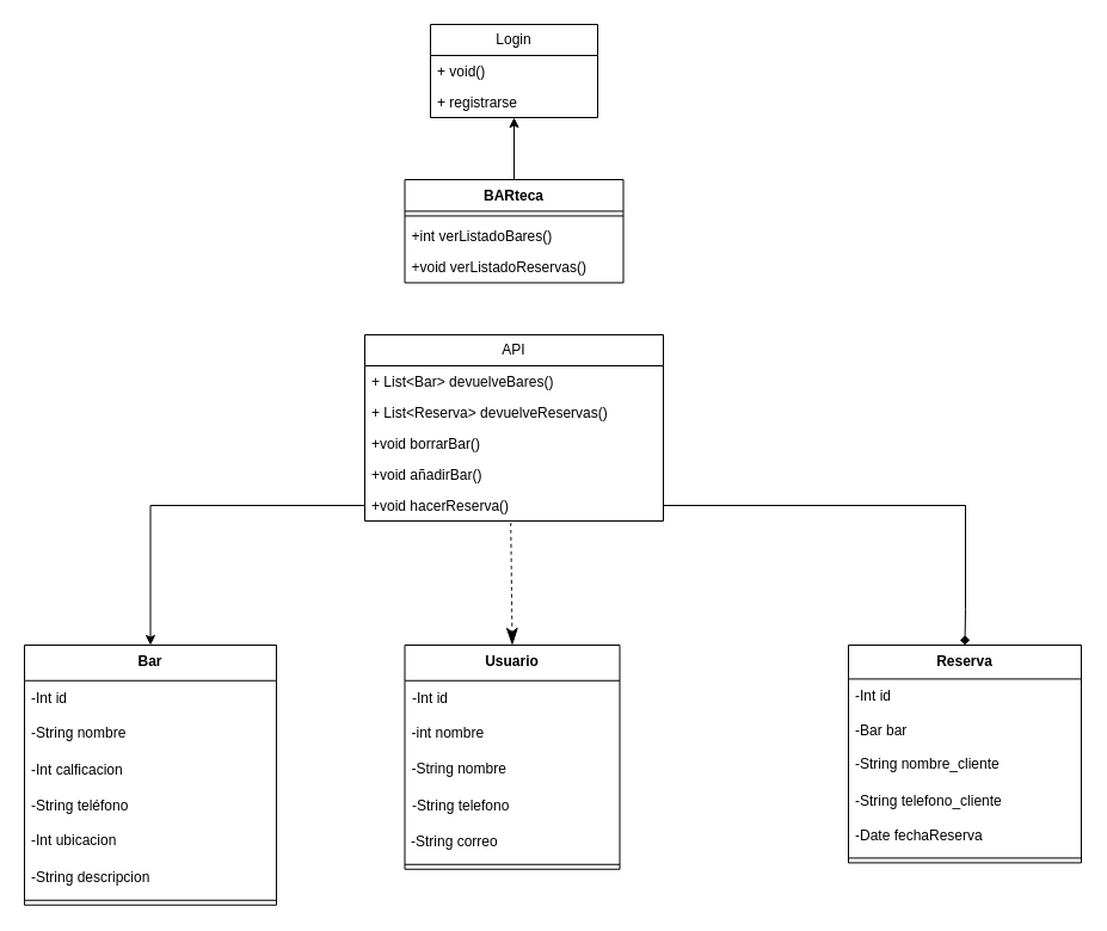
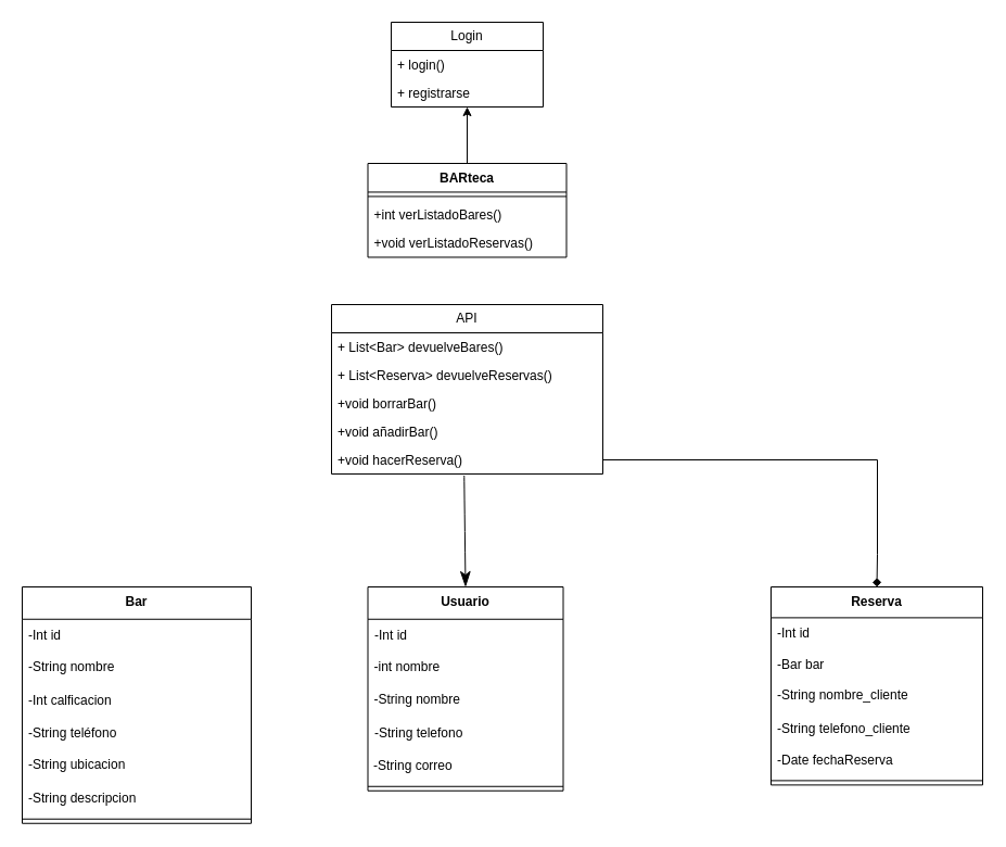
  <mxCell id="0" />
  <mxCell id="1" parent="0" />
  <mxCell id="2" style="edgeStyle=orthogonalEdgeStyle;rounded=0;orthogonalLoop=1;jettySize=auto;html=1;exitX=0.5;exitY=0;exitDx=0;exitDy=0;" parent="1" source="3" target="32" edge="1"><mxGeometry relative="1" as="geometry"><Array as="points" /></mxGeometry></mxCell>
  <mxCell id="3" value="BARteca" style="swimlane;fontStyle=1;align=center;verticalAlign=top;childLayout=stackLayout;horizontal=1;startSize=26.444;horizontalStack=0;resizeParent=1;resizeParentMax=0;resizeLast=0;collapsible=0;marginBottom=0;" parent="1" vertex="1"><mxGeometry x="338.5" y="150" width="183" height="86.444" as="geometry" /></mxCell>
  <mxCell id="4" style="line;strokeWidth=1;fillColor=none;align=left;verticalAlign=middle;spacingTop=-1;spacingLeft=3;spacingRight=3;rotatable=0;labelPosition=right;points=[];portConstraint=eastwest;strokeColor=inherit;" parent="3" vertex="1"><mxGeometry y="26.444" width="183" height="8" as="geometry" /></mxCell>
  <mxCell id="5" value="+int verListadoBares()" style="text;strokeColor=none;fillColor=none;align=left;verticalAlign=top;spacingLeft=4;spacingRight=4;overflow=hidden;rotatable=0;points=[[0,0.5],[1,0.5]];portConstraint=eastwest;" parent="3" vertex="1"><mxGeometry y="34.444" width="183" height="26" as="geometry" /></mxCell>
  <mxCell id="6" value="+void verListadoReservas()" style="text;strokeColor=none;fillColor=none;align=left;verticalAlign=top;spacingLeft=4;spacingRight=4;overflow=hidden;rotatable=0;points=[[0,0.5],[1,0.5]];portConstraint=eastwest;" parent="3" vertex="1"><mxGeometry y="60.444" width="183" height="26" as="geometry" /></mxCell>
  <mxCell id="7" value="Bar" style="swimlane;fontStyle=1;align=center;verticalAlign=top;childLayout=stackLayout;horizontal=1;startSize=29.75;horizontalStack=0;resizeParent=1;resizeParentMax=0;resizeLast=0;collapsible=0;marginBottom=0;" parent="1" vertex="1"><mxGeometry x="20" y="540" width="211" height="217.75" as="geometry" /></mxCell>
  <mxCell id="8" value="-Int id" style="text;html=1;align=left;verticalAlign=middle;whiteSpace=wrap;rounded=0;spacingLeft=4;" parent="7" vertex="1"><mxGeometry y="29.75" width="211" height="30" as="geometry" /></mxCell>
  <mxCell id="9" value="-String nombre" style="text;strokeColor=none;fillColor=none;align=left;verticalAlign=top;spacingLeft=4;spacingRight=4;overflow=hidden;rotatable=0;points=[[0,0.5],[1,0.5]];portConstraint=eastwest;" parent="7" vertex="1"><mxGeometry y="59.75" width="211" height="30" as="geometry" /></mxCell>
  <mxCell id="10" value="-Int calficacion" style="text;html=1;align=left;verticalAlign=middle;whiteSpace=wrap;rounded=0;spacingLeft=4;" parent="7" vertex="1"><mxGeometry y="89.75" width="211" height="30" as="geometry" /></mxCell>
  <mxCell id="11" value="-String teléfono" style="text;html=1;align=left;verticalAlign=middle;whiteSpace=wrap;rounded=0;spacingLeft=4;" parent="7" vertex="1"><mxGeometry y="119.75" width="211" height="30" as="geometry" /></mxCell>
- <mxCell id="12" value="-Int ubicacion" style="text;strokeColor=none;fillColor=none;align=left;verticalAlign=top;spacingLeft=4;spacingRight=4;overflow=hidden;rotatable=0;points=[[0,0.5],[1,0.5]];portConstraint=eastwest;" parent="7" vertex="1"><mxGeometry y="149.75" width="211" height="30" as="geometry" /></mxCell>
+ <mxCell id="12" value="-String ubicacion" style="text;strokeColor=none;fillColor=none;align=left;verticalAlign=top;spacingLeft=4;spacingRight=4;overflow=hidden;rotatable=0;points=[[0,0.5],[1,0.5]];portConstraint=eastwest;" parent="7" vertex="1"><mxGeometry y="149.75" width="211" height="30" as="geometry" /></mxCell>
  <mxCell id="13" value="-String descripcion" style="text;html=1;align=left;verticalAlign=middle;whiteSpace=wrap;rounded=0;spacingLeft=4;" parent="7" vertex="1"><mxGeometry y="179.75" width="211" height="30" as="geometry" /></mxCell>
  <mxCell id="14" style="line;strokeWidth=1;fillColor=none;align=left;verticalAlign=middle;spacingTop=-1;spacingLeft=3;spacingRight=3;rotatable=0;labelPosition=right;points=[];portConstraint=eastwest;strokeColor=inherit;" parent="7" vertex="1"><mxGeometry y="209.75" width="211" height="8" as="geometry" /></mxCell>
  <mxCell id="15" value="Usuario" style="swimlane;fontStyle=1;align=center;verticalAlign=top;childLayout=stackLayout;horizontal=1;startSize=29.75;horizontalStack=0;resizeParent=1;resizeParentMax=0;resizeLast=0;collapsible=0;marginBottom=0;" parent="1" vertex="1"><mxGeometry x="338.5" y="540" width="180" height="187.75" as="geometry" /></mxCell>
  <mxCell id="16" value="-Int id" style="text;html=1;align=left;verticalAlign=middle;whiteSpace=wrap;rounded=0;spacingLeft=4;" parent="15" vertex="1"><mxGeometry y="29.75" width="180" height="30" as="geometry" /></mxCell>
  <mxCell id="17" value="-int nombre" style="text;strokeColor=none;fillColor=none;align=left;verticalAlign=top;spacingLeft=4;spacingRight=4;overflow=hidden;rotatable=0;points=[[0,0.5],[1,0.5]];portConstraint=eastwest;" parent="15" vertex="1"><mxGeometry y="59.75" width="180" height="30" as="geometry" /></mxCell>
  <mxCell id="18" value="-String nombre" style="text;strokeColor=none;fillColor=none;align=left;verticalAlign=top;spacingLeft=4;spacingRight=4;overflow=hidden;rotatable=0;points=[[0,0.5],[1,0.5]];portConstraint=eastwest;" parent="15" vertex="1"><mxGeometry y="89.75" width="180" height="30" as="geometry" /></mxCell>
  <mxCell id="19" value="-String telefono" style="text;html=1;align=left;verticalAlign=middle;whiteSpace=wrap;rounded=0;spacingLeft=4;" parent="15" vertex="1"><mxGeometry y="119.75" width="180" height="30" as="geometry" /></mxCell>
  <mxCell id="20" value="-String correo" style="text;html=1;align=left;verticalAlign=middle;whiteSpace=wrap;rounded=0;spacingLeft=3;" parent="15" vertex="1"><mxGeometry y="149.75" width="180" height="30" as="geometry" /></mxCell>
  <mxCell id="21" style="line;strokeWidth=1;fillColor=none;align=left;verticalAlign=middle;spacingTop=-1;spacingLeft=3;spacingRight=3;rotatable=0;labelPosition=right;points=[];portConstraint=eastwest;strokeColor=inherit;" parent="15" vertex="1"><mxGeometry y="179.75" width="180" height="8" as="geometry" /></mxCell>
  <mxCell id="22" value="Reserva" style="swimlane;fontStyle=1;align=center;verticalAlign=top;childLayout=stackLayout;horizontal=1;startSize=28.4;horizontalStack=0;resizeParent=1;resizeParentMax=0;resizeLast=0;collapsible=0;marginBottom=0;" parent="1" vertex="1"><mxGeometry x="710" y="540" width="195" height="182.4" as="geometry" /></mxCell>
  <mxCell id="23" value="-Int id" style="text;html=1;align=left;verticalAlign=middle;whiteSpace=wrap;rounded=0;spacingLeft=4;" parent="22" vertex="1"><mxGeometry y="28.4" width="195" height="30" as="geometry" /></mxCell>
  <mxCell id="24" value="-Bar bar" style="text;strokeColor=none;fillColor=none;align=left;verticalAlign=top;spacingLeft=4;spacingRight=4;overflow=hidden;rotatable=0;points=[[0,0.5],[1,0.5]];portConstraint=eastwest;" parent="22" vertex="1"><mxGeometry y="58.4" width="195" height="28" as="geometry" /></mxCell>
  <mxCell id="25" value="-String nombre_cliente" style="text;strokeColor=none;fillColor=none;align=left;verticalAlign=top;spacingLeft=4;spacingRight=4;overflow=hidden;rotatable=0;points=[[0,0.5],[1,0.5]];portConstraint=eastwest;" vertex="1" parent="22"><mxGeometry y="86.4" width="195" height="30" as="geometry" /></mxCell>
  <mxCell id="26" value="-String telefono_cliente" style="text;html=1;align=left;verticalAlign=middle;whiteSpace=wrap;rounded=0;spacingLeft=4;" vertex="1" parent="22"><mxGeometry y="116.4" width="195" height="30" as="geometry" /></mxCell>
  <mxCell id="27" value="-Date fechaReserva" style="text;strokeColor=none;fillColor=none;align=left;verticalAlign=top;spacingLeft=4;spacingRight=4;overflow=hidden;rotatable=0;points=[[0,0.5],[1,0.5]];portConstraint=eastwest;" parent="22" vertex="1"><mxGeometry y="146.4" width="195" height="28" as="geometry" /></mxCell>
  <mxCell id="28" style="line;strokeWidth=1;fillColor=none;align=left;verticalAlign=middle;spacingTop=-1;spacingLeft=3;spacingRight=3;rotatable=0;labelPosition=right;points=[];portConstraint=eastwest;strokeColor=inherit;" parent="22" vertex="1"><mxGeometry y="174.4" width="195" height="8" as="geometry" /></mxCell>
- <mxCell id="29" value="" style="curved=1;startArrow=none;endArrow=classicThin;endSize=12;exitX=0.489;exitY=1.06;entryX=0.5;entryY=0;exitDx=0;exitDy=0;entryDx=0;entryDy=0;exitPerimeter=0;endFill=1;dashed=1;" parent="1" source="40" target="15" edge="1"><mxGeometry relative="1" as="geometry"><Array as="points" /><mxPoint x="511.536" y="705.338" as="sourcePoint" /><mxPoint x="165" y="583.33" as="targetPoint" /></mxGeometry></mxCell>
+ <mxCell id="29" value="" style="curved=1;startArrow=none;endArrow=classicThin;endSize=12;exitX=0.489;exitY=1.06;entryX=0.5;entryY=0;exitDx=0;exitDy=0;entryDx=0;entryDy=0;exitPerimeter=0;endFill=1;" parent="1" source="40" target="15" edge="1"><mxGeometry relative="1" as="geometry"><Array as="points" /><mxPoint x="511.536" y="705.338" as="sourcePoint" /><mxPoint x="165" y="583.33" as="targetPoint" /></mxGeometry></mxCell>
  <mxCell id="30" style="edgeStyle=orthogonalEdgeStyle;rounded=0;orthogonalLoop=1;jettySize=auto;html=1;exitX=1;exitY=0.5;exitDx=0;exitDy=0;entryX=0.5;entryY=0;entryDx=0;entryDy=0;endArrow=diamond;" parent="1" source="40" target="22" edge="1"><mxGeometry relative="1" as="geometry"><mxPoint x="604.5" y="686.774" as="sourcePoint" /><Array as="points"><mxPoint x="808" y="423" /><mxPoint x="808" y="510" /></Array><mxPoint x="750" y="510" as="targetPoint" /></mxGeometry></mxCell>
- <mxCell id="31" style="edgeStyle=orthogonalEdgeStyle;rounded=0;orthogonalLoop=1;jettySize=auto;html=1;exitX=0;exitY=0.5;exitDx=0;exitDy=0;entryX=0.5;entryY=0;entryDx=0;entryDy=0;" parent="1" source="40" target="7" edge="1"><mxGeometry relative="1" as="geometry" /></mxCell>
  <mxCell id="32" value="Login" style="swimlane;fontStyle=0;childLayout=stackLayout;horizontal=1;startSize=26;fillColor=none;horizontalStack=0;resizeParent=1;resizeParentMax=0;resizeLast=0;collapsible=1;marginBottom=0;whiteSpace=wrap;html=1;" parent="1" vertex="1"><mxGeometry x="360" y="20" width="140" height="78" as="geometry" /></mxCell>
- <mxCell id="33" value="+ void()" style="text;strokeColor=none;fillColor=none;align=left;verticalAlign=top;spacingLeft=4;spacingRight=4;overflow=hidden;rotatable=0;points=[[0,0.5],[1,0.5]];portConstraint=eastwest;whiteSpace=wrap;html=1;" parent="32" vertex="1"><mxGeometry y="26" width="140" height="26" as="geometry" /></mxCell>
+ <mxCell id="33" value="+ login()" style="text;strokeColor=none;fillColor=none;align=left;verticalAlign=top;spacingLeft=4;spacingRight=4;overflow=hidden;rotatable=0;points=[[0,0.5],[1,0.5]];portConstraint=eastwest;whiteSpace=wrap;html=1;" parent="32" vertex="1"><mxGeometry y="26" width="140" height="26" as="geometry" /></mxCell>
  <mxCell id="34" value="+ registrarse" style="text;strokeColor=none;fillColor=none;align=left;verticalAlign=top;spacingLeft=4;spacingRight=4;overflow=hidden;rotatable=0;points=[[0,0.5],[1,0.5]];portConstraint=eastwest;whiteSpace=wrap;html=1;" vertex="1" parent="32"><mxGeometry y="52" width="140" height="26" as="geometry" /></mxCell>
  <mxCell id="35" value="API" style="swimlane;fontStyle=0;childLayout=stackLayout;horizontal=1;startSize=26;fillColor=none;horizontalStack=0;resizeParent=1;resizeParentMax=0;resizeLast=0;collapsible=1;marginBottom=0;whiteSpace=wrap;html=1;" vertex="1" parent="1"><mxGeometry x="305" y="280" width="250" height="156" as="geometry" /></mxCell>
  <mxCell id="36" value="+ List&amp;lt;Bar&amp;gt; devuelveBares()" style="text;strokeColor=none;fillColor=none;align=left;verticalAlign=top;spacingLeft=4;spacingRight=4;overflow=hidden;rotatable=0;points=[[0,0.5],[1,0.5]];portConstraint=eastwest;whiteSpace=wrap;html=1;" vertex="1" parent="35"><mxGeometry y="26" width="250" height="26" as="geometry" /></mxCell>
  <mxCell id="37" value="+ List&amp;lt;Reserva&amp;gt; devuelveReservas()" style="text;strokeColor=none;fillColor=none;align=left;verticalAlign=top;spacingLeft=4;spacingRight=4;overflow=hidden;rotatable=0;points=[[0,0.5],[1,0.5]];portConstraint=eastwest;whiteSpace=wrap;html=1;" vertex="1" parent="35"><mxGeometry y="52" width="250" height="26" as="geometry" /></mxCell>
  <mxCell id="38" value="+void borrarBar()" style="text;strokeColor=none;fillColor=none;align=left;verticalAlign=top;spacingLeft=4;spacingRight=4;overflow=hidden;rotatable=0;points=[[0,0.5],[1,0.5]];portConstraint=eastwest;" parent="35" vertex="1"><mxGeometry y="78" width="250" height="26" as="geometry" /></mxCell>
  <mxCell id="39" value="+void añadirBar()" style="text;strokeColor=none;fillColor=none;align=left;verticalAlign=top;spacingLeft=4;spacingRight=4;overflow=hidden;rotatable=0;points=[[0,0.5],[1,0.5]];portConstraint=eastwest;" parent="35" vertex="1"><mxGeometry y="104" width="250" height="26" as="geometry" /></mxCell>
  <mxCell id="40" value="+void hacerReserva()" style="text;strokeColor=none;fillColor=none;align=left;verticalAlign=top;spacingLeft=4;spacingRight=4;overflow=hidden;rotatable=0;points=[[0,0.5],[1,0.5]];portConstraint=eastwest;" parent="35" vertex="1"><mxGeometry y="130" width="250" height="26" as="geometry" /></mxCell>
